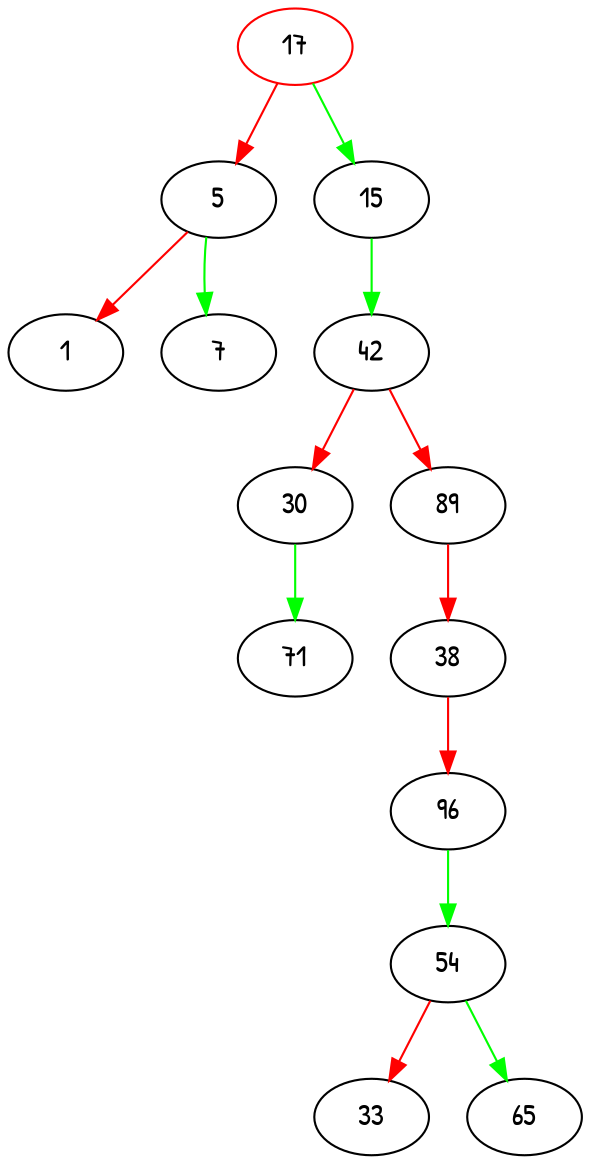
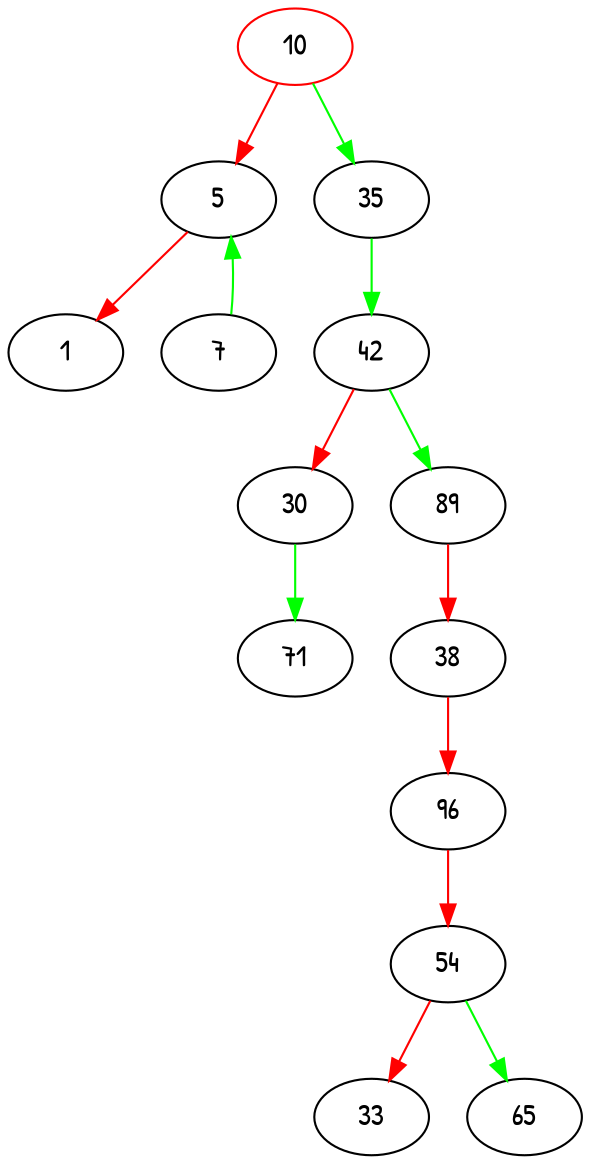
  digraph {
    fontname="Patrick Hand"
    node [fontname="Patrick Hand"]
    edge [color=red fontname="Patrick Hand"]
-   10 [color=red label=17]
+   10 [color=red]
    5
-   15
+   15 [label=35]
    1
    7
    n6 [label=42]
    30
    n8 [label=89]
    n9 [label=71]
    38
    n11 [label=96]
    n12 [label=54]
    33
    n14 [label=65]
    10 -> 5
    10 -> 15 [color=green]
    5 -> 1
-   5 -> 7 [color=green]
+   7 -> 5 [color=green]
    15 -> n6 [color=green]
    n6 -> 30
-   n6 -> n8
+   n6 -> n8 [color=green]
    30 -> n9 [color=green]
    n8 -> 38
    38 -> n11
-   n11 -> n12 [color=green]
+   n11 -> n12
    n12 -> 33
    n12 -> n14 [color=green]
  }
